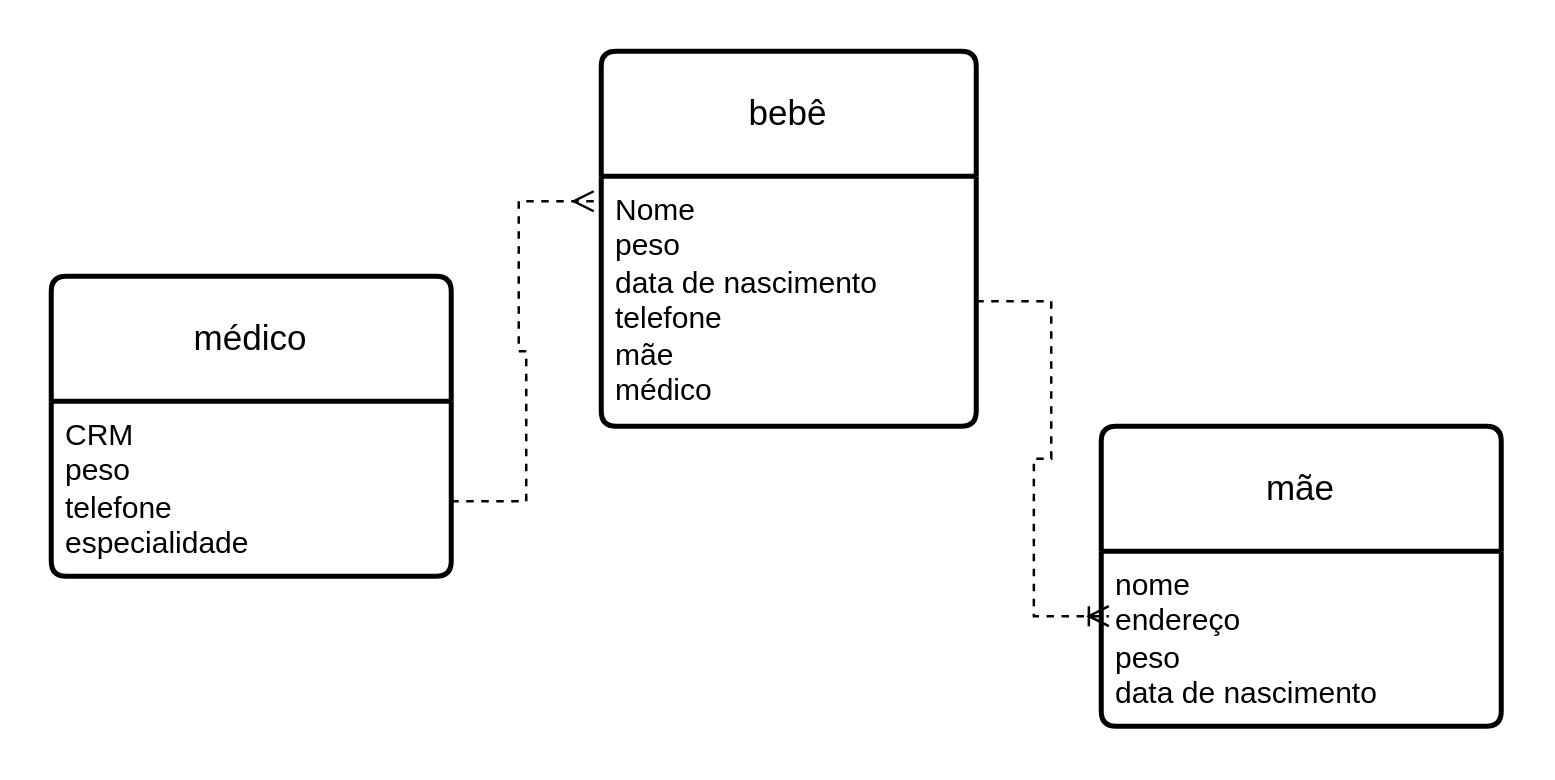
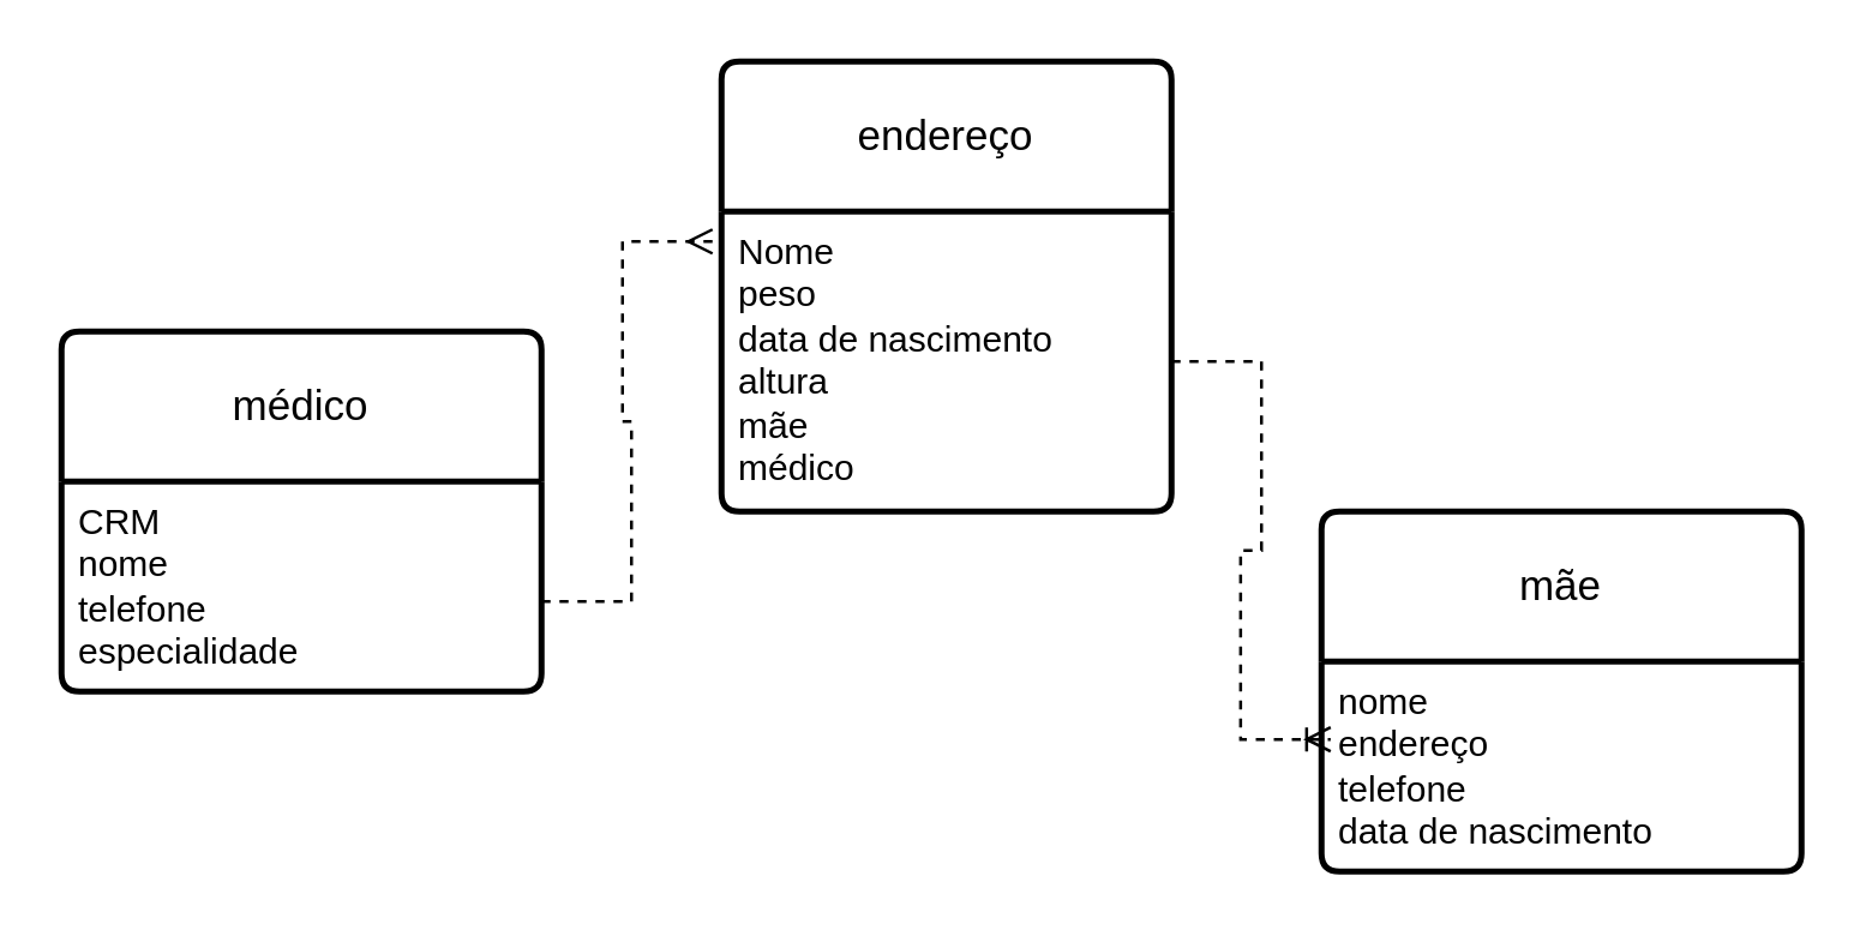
  <mxCell id="0" />
  <mxCell id="1" parent="0" />
  <mxCell id="2" value="médico" style="swimlane;childLayout=stackLayout;horizontal=1;startSize=50;horizontalStack=0;rounded=1;fontSize=14;fontStyle=0;strokeWidth=2;resizeParent=0;resizeLast=1;shadow=0;dashed=0;align=center;arcSize=4;whiteSpace=wrap;html=1;" parent="1" vertex="1"><mxGeometry x="20" y="110" width="160" height="120" as="geometry" /></mxCell>
- <mxCell id="3" value="&lt;div&gt;CRM&lt;/div&gt;&lt;div&gt;peso&lt;/div&gt;&lt;div&gt;telefone&lt;/div&gt;&lt;div&gt;especialidade&lt;br&gt;&lt;/div&gt;" style="align=left;strokeColor=none;fillColor=none;spacingLeft=4;fontSize=12;verticalAlign=top;resizable=0;rotatable=0;part=1;html=1;" parent="2" vertex="1"><mxGeometry y="50" width="160" height="70" as="geometry" /></mxCell>
+ <mxCell id="3" value="&lt;div&gt;CRM&lt;/div&gt;&lt;div&gt;nome&lt;/div&gt;&lt;div&gt;telefone&lt;/div&gt;&lt;div&gt;especialidade&lt;br&gt;&lt;/div&gt;" style="align=left;strokeColor=none;fillColor=none;spacingLeft=4;fontSize=12;verticalAlign=top;resizable=0;rotatable=0;part=1;html=1;" parent="2" vertex="1"><mxGeometry y="50" width="160" height="70" as="geometry" /></mxCell>
  <mxCell id="4" value="mãe" style="swimlane;childLayout=stackLayout;horizontal=1;startSize=50;horizontalStack=0;rounded=1;fontSize=14;fontStyle=0;strokeWidth=2;resizeParent=0;resizeLast=1;shadow=0;dashed=0;align=center;arcSize=4;whiteSpace=wrap;html=1;" parent="1" vertex="1"><mxGeometry x="440" y="170" width="160" height="120" as="geometry" /></mxCell>
- <mxCell id="5" value="&lt;div&gt;nome &lt;br&gt;&lt;/div&gt;&lt;div&gt;endereço&lt;/div&gt;&lt;div&gt;peso &lt;br&gt;&lt;/div&gt;&lt;div&gt;data de nascimento&lt;br&gt;&lt;/div&gt;" style="align=left;strokeColor=none;fillColor=none;spacingLeft=4;fontSize=12;verticalAlign=top;resizable=0;rotatable=0;part=1;html=1;" parent="4" vertex="1"><mxGeometry y="50" width="160" height="70" as="geometry" /></mxCell>
- <mxCell id="6" value="bebê" style="swimlane;childLayout=stackLayout;horizontal=1;startSize=50;horizontalStack=0;rounded=1;fontSize=14;fontStyle=0;strokeWidth=2;resizeParent=0;resizeLast=1;shadow=0;dashed=0;align=center;arcSize=4;whiteSpace=wrap;html=1;" parent="1" vertex="1"><mxGeometry x="240" width="150" height="150" as="geometry" y="20" /></mxCell>
- <mxCell id="7" value="&lt;div&gt;Nome&lt;/div&gt;&lt;div&gt;peso&lt;/div&gt;&lt;div&gt;data de nascimento&lt;/div&gt;&lt;div&gt;telefone&lt;/div&gt;&lt;div&gt;mãe&lt;/div&gt;&lt;div&gt;médico&lt;br&gt;&lt;/div&gt;&lt;div&gt;&lt;br&gt;&lt;/div&gt;" style="align=left;strokeColor=none;fillColor=none;spacingLeft=4;fontSize=12;verticalAlign=top;resizable=0;rotatable=0;part=1;html=1;" parent="6" vertex="1"><mxGeometry y="50" width="150" height="100" as="geometry" /></mxCell>
+ <mxCell id="5" value="&lt;div&gt;nome &lt;br&gt;&lt;/div&gt;&lt;div&gt;endereço&lt;/div&gt;&lt;div&gt;telefone &lt;br&gt;&lt;/div&gt;&lt;div&gt;data de nascimento&lt;br&gt;&lt;/div&gt;" style="align=left;strokeColor=none;fillColor=none;spacingLeft=4;fontSize=12;verticalAlign=top;resizable=0;rotatable=0;part=1;html=1;" parent="4" vertex="1"><mxGeometry y="50" width="160" height="70" as="geometry" /></mxCell>
+ <mxCell id="6" value="endereço" style="swimlane;childLayout=stackLayout;horizontal=1;startSize=50;horizontalStack=0;rounded=1;fontSize=14;fontStyle=0;strokeWidth=2;resizeParent=0;resizeLast=1;shadow=0;dashed=0;align=center;arcSize=4;whiteSpace=wrap;html=1;" parent="1" vertex="1"><mxGeometry x="240" width="150" height="150" as="geometry" y="20" /></mxCell>
+ <mxCell id="7" value="&lt;div&gt;Nome&lt;/div&gt;&lt;div&gt;peso&lt;/div&gt;&lt;div&gt;data de nascimento&lt;/div&gt;&lt;div&gt;altura&lt;/div&gt;&lt;div&gt;mãe&lt;/div&gt;&lt;div&gt;médico&lt;br&gt;&lt;/div&gt;&lt;div&gt;&lt;br&gt;&lt;/div&gt;" style="align=left;strokeColor=none;fillColor=none;spacingLeft=4;fontSize=12;verticalAlign=top;resizable=0;rotatable=0;part=1;html=1;" parent="6" vertex="1"><mxGeometry y="50" width="150" height="100" as="geometry" /></mxCell>
  <mxCell id="8" value="" style="edgeStyle=entityRelationEdgeStyle;fontSize=12;html=1;endArrow=ERmany;rounded=0;entryX=-0.02;entryY=0.1;entryDx=0;entryDy=0;entryPerimeter=0;exitX=1;exitY=0.75;exitDx=0;exitDy=0;dashed=1;" edge="1" parent="1" source="2" target="7"><mxGeometry width="100" height="100" relative="1" as="geometry"><mxPoint x="170" y="190" as="sourcePoint" /><mxPoint x="270" y="90" as="targetPoint" /></mxGeometry></mxCell>
  <mxCell id="9" value="" style="edgeStyle=entityRelationEdgeStyle;fontSize=12;html=1;endArrow=ERoneToMany;rounded=0;entryX=0.019;entryY=0.371;entryDx=0;entryDy=0;exitX=1;exitY=0.5;exitDx=0;exitDy=0;entryPerimeter=0;dashed=1;" edge="1" parent="1" source="7" target="5"><mxGeometry width="100" height="100" relative="1" as="geometry"><mxPoint x="330" y="220" as="sourcePoint" /><mxPoint x="430" y="120" as="targetPoint" /></mxGeometry></mxCell>
